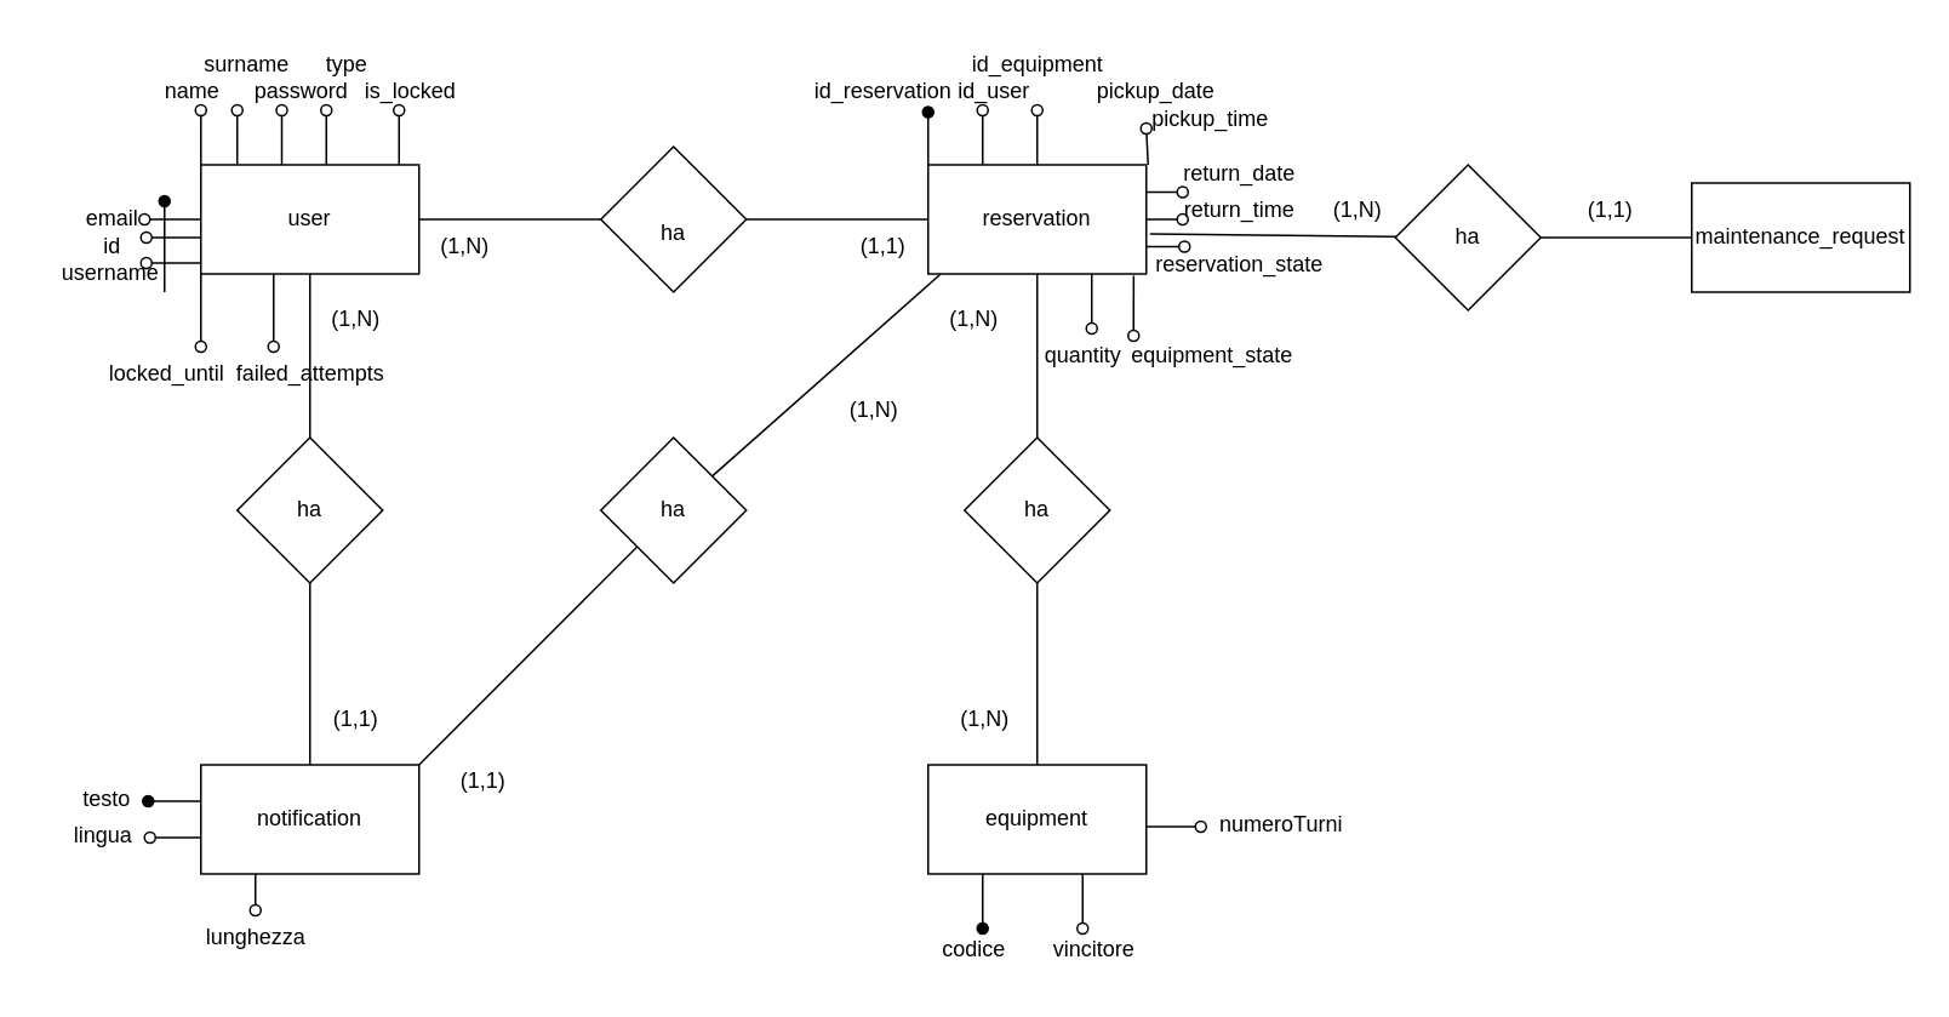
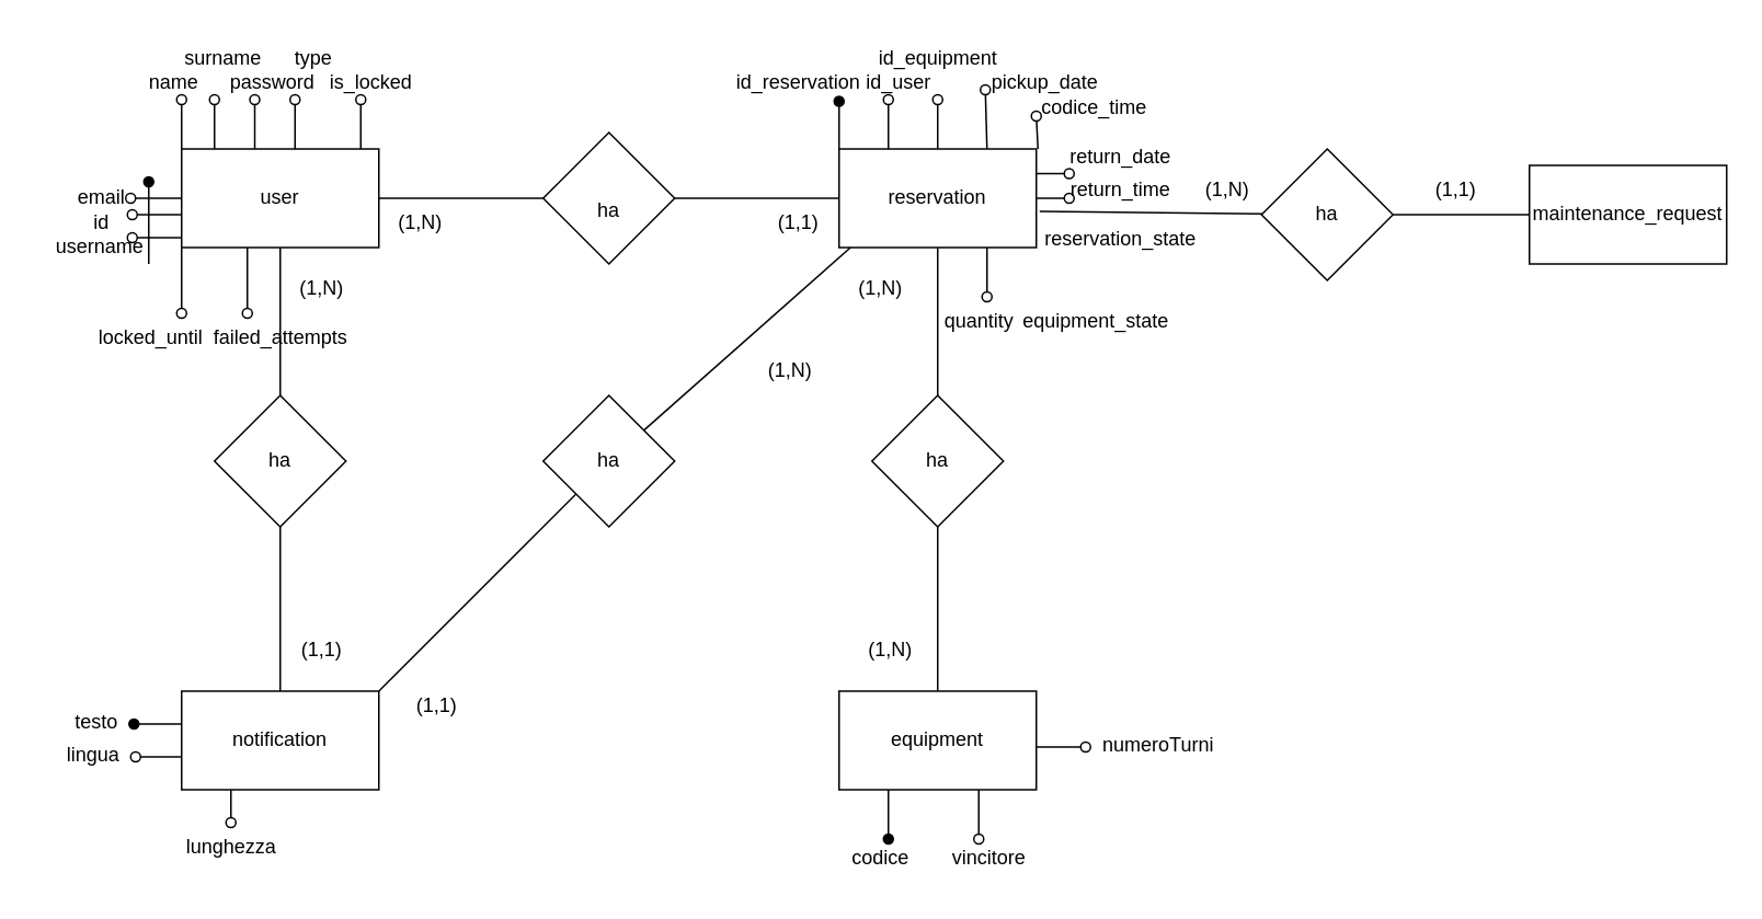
  <mxCell id="0" />
  <mxCell id="1" parent="0" />
  <mxCell id="2" value="user" style="rounded=0;whiteSpace=wrap;html=1;" parent="1" vertex="1"><mxGeometry x="110" y="90" width="120" height="60" as="geometry" /></mxCell>
  <mxCell id="3" value="&lt;div&gt;&lt;br&gt;&lt;/div&gt;&lt;div&gt;ha&lt;/div&gt;" style="rhombus;whiteSpace=wrap;html=1;" parent="1" vertex="1"><mxGeometry x="330" y="80" width="80" height="80" as="geometry" /></mxCell>
  <mxCell id="4" value="reservation" style="rounded=0;whiteSpace=wrap;html=1;" parent="1" vertex="1"><mxGeometry x="510" y="90" width="120" height="60" as="geometry" /></mxCell>
  <mxCell id="5" value="ha" style="rhombus;whiteSpace=wrap;html=1;" parent="1" vertex="1"><mxGeometry x="130" y="240" width="80" height="80" as="geometry" /></mxCell>
  <mxCell id="6" value="notification" style="rounded=0;whiteSpace=wrap;html=1;" parent="1" vertex="1"><mxGeometry x="110" y="420" width="120" height="60" as="geometry" /></mxCell>
  <mxCell id="7" value="ha" style="rhombus;whiteSpace=wrap;html=1;" parent="1" vertex="1"><mxGeometry x="530" y="240" width="80" height="80" as="geometry" /></mxCell>
  <mxCell id="8" value="equipment" style="rounded=0;whiteSpace=wrap;html=1;" parent="1" vertex="1"><mxGeometry x="510" y="420" width="120" height="60" as="geometry" /></mxCell>
  <mxCell id="9" value="" style="endArrow=none;html=1;rounded=0;exitX=1;exitY=0.5;exitDx=0;exitDy=0;" parent="1" source="2" target="3" edge="1"><mxGeometry width="50" height="50" relative="1" as="geometry"><mxPoint x="350" y="460" as="sourcePoint" /><mxPoint x="400" y="410" as="targetPoint" /></mxGeometry></mxCell>
  <mxCell id="10" value="" style="endArrow=none;html=1;rounded=0;entryX=1;entryY=0.5;entryDx=0;entryDy=0;exitX=0;exitY=0.5;exitDx=0;exitDy=0;" parent="1" source="4" target="3" edge="1"><mxGeometry width="50" height="50" relative="1" as="geometry"><mxPoint x="350" y="460" as="sourcePoint" /><mxPoint x="400" y="410" as="targetPoint" /></mxGeometry></mxCell>
  <mxCell id="11" value="" style="endArrow=none;html=1;rounded=0;entryX=0.5;entryY=1;entryDx=0;entryDy=0;exitX=0.5;exitY=0;exitDx=0;exitDy=0;" parent="1" source="7" target="4" edge="1"><mxGeometry width="50" height="50" relative="1" as="geometry"><mxPoint x="520" y="130" as="sourcePoint" /><mxPoint x="420" y="130" as="targetPoint" /></mxGeometry></mxCell>
  <mxCell id="12" value="" style="endArrow=none;html=1;rounded=0;exitX=0.5;exitY=0;exitDx=0;exitDy=0;" parent="1" source="8" target="7" edge="1"><mxGeometry width="50" height="50" relative="1" as="geometry"><mxPoint x="530" y="140" as="sourcePoint" /><mxPoint x="430" y="140" as="targetPoint" /></mxGeometry></mxCell>
  <mxCell id="13" value="" style="endArrow=none;html=1;rounded=0;exitX=0.5;exitY=0;exitDx=0;exitDy=0;" parent="1" source="6" target="5" edge="1"><mxGeometry width="50" height="50" relative="1" as="geometry"><mxPoint x="560" y="170" as="sourcePoint" /><mxPoint x="460" y="170" as="targetPoint" /></mxGeometry></mxCell>
  <mxCell id="14" value="" style="endArrow=none;html=1;rounded=0;entryX=0.5;entryY=0;entryDx=0;entryDy=0;exitX=0.5;exitY=1;exitDx=0;exitDy=0;" parent="1" source="2" target="5" edge="1"><mxGeometry width="50" height="50" relative="1" as="geometry"><mxPoint x="570" y="180" as="sourcePoint" /><mxPoint x="470" y="180" as="targetPoint" /></mxGeometry></mxCell>
  <mxCell id="15" value="name" style="text;html=1;align=center;verticalAlign=middle;resizable=0;points=[];autosize=1;strokeColor=none;fillColor=none;" parent="1" vertex="1"><mxGeometry x="80" y="35" width="50" height="30" as="geometry" /></mxCell>
  <mxCell id="16" value="password" style="text;html=1;align=center;verticalAlign=middle;resizable=0;points=[];autosize=1;strokeColor=none;fillColor=none;" parent="1" vertex="1"><mxGeometry x="130" y="35" width="70" height="30" as="geometry" /></mxCell>
  <mxCell id="17" value="type" style="text;html=1;align=center;verticalAlign=middle;resizable=0;points=[];autosize=1;strokeColor=none;fillColor=none;" parent="1" vertex="1"><mxGeometry x="165" y="20" width="50" height="30" as="geometry" /></mxCell>
  <mxCell id="18" value="email" style="text;html=1;align=center;verticalAlign=middle;resizable=0;points=[];autosize=1;strokeColor=none;fillColor=none;" parent="1" vertex="1"><mxGeometry x="36" y="105" width="50" height="30" as="geometry" /></mxCell>
  <mxCell id="19" value="id" style="text;html=1;align=center;verticalAlign=middle;resizable=0;points=[];autosize=1;strokeColor=none;fillColor=none;" parent="1" vertex="1"><mxGeometry x="46" y="120" width="30" height="30" as="geometry" /></mxCell>
  <mxCell id="20" value="surname" style="text;html=1;align=center;verticalAlign=middle;resizable=0;points=[];autosize=1;strokeColor=none;fillColor=none;" parent="1" vertex="1"><mxGeometry x="100" y="20" width="70" height="30" as="geometry" /></mxCell>
  <mxCell id="21" value="testo" style="text;html=1;align=center;verticalAlign=middle;resizable=0;points=[];autosize=1;strokeColor=none;fillColor=none;" parent="1" vertex="1"><mxGeometry x="33" y="424" width="50" height="30" as="geometry" /></mxCell>
  <mxCell id="22" value="lingua" style="text;html=1;align=center;verticalAlign=middle;resizable=0;points=[];autosize=1;strokeColor=none;fillColor=none;" parent="1" vertex="1"><mxGeometry x="26" y="444" width="60" height="30" as="geometry" /></mxCell>
  <mxCell id="23" value="lunghezza" style="text;html=1;align=center;verticalAlign=middle;resizable=0;points=[];autosize=1;strokeColor=none;fillColor=none;" parent="1" vertex="1"><mxGeometry x="100" y="500" width="80" height="30" as="geometry" /></mxCell>
  <mxCell id="24" value="codice" style="text;html=1;align=center;verticalAlign=middle;resizable=0;points=[];autosize=1;strokeColor=none;fillColor=none;" parent="1" vertex="1"><mxGeometry x="505" y="507" width="60" height="30" as="geometry" /></mxCell>
  <mxCell id="25" value="vincitore" style="text;html=1;align=center;verticalAlign=middle;resizable=0;points=[];autosize=1;strokeColor=none;fillColor=none;" parent="1" vertex="1"><mxGeometry x="566" y="507" width="70" height="30" as="geometry" /></mxCell>
  <mxCell id="26" value="numeroTurni" style="text;html=1;align=center;verticalAlign=middle;resizable=0;points=[];autosize=1;strokeColor=none;fillColor=none;" parent="1" vertex="1"><mxGeometry x="659" y="438" width="90" height="30" as="geometry" /></mxCell>
  <mxCell id="27" value="id_user" style="text;html=1;align=center;verticalAlign=middle;resizable=0;points=[];autosize=1;strokeColor=none;fillColor=none;" parent="1" vertex="1"><mxGeometry x="516" y="35" width="60" height="30" as="geometry" /></mxCell>
  <mxCell id="28" value="id_reservation" style="text;html=1;align=center;verticalAlign=middle;resizable=0;points=[];autosize=1;strokeColor=none;fillColor=none;" parent="1" vertex="1"><mxGeometry x="435" y="35" width="100" height="30" as="geometry" /></mxCell>
  <mxCell id="29" value="(1,N)" style="text;html=1;align=center;verticalAlign=middle;resizable=0;points=[];autosize=1;strokeColor=none;fillColor=none;" parent="1" vertex="1"><mxGeometry x="230" y="120" width="50" height="30" as="geometry" /></mxCell>
  <mxCell id="30" value="" style="endArrow=none;html=1;rounded=0;startArrow=oval;startFill=0;entryX=0.25;entryY=0;entryDx=0;entryDy=0;" parent="1" edge="1"><mxGeometry width="50" height="50" relative="1" as="geometry"><mxPoint x="130" y="60" as="sourcePoint" /><mxPoint x="130" y="90" as="targetPoint" /></mxGeometry></mxCell>
  <mxCell id="31" value="" style="endArrow=none;html=1;rounded=0;startArrow=oval;startFill=0;" parent="1" edge="1"><mxGeometry width="50" height="50" relative="1" as="geometry"><mxPoint x="154.5" y="60" as="sourcePoint" /><mxPoint x="154.5" y="90" as="targetPoint" /></mxGeometry></mxCell>
  <mxCell id="32" value="" style="endArrow=none;html=1;rounded=0;startArrow=oval;startFill=0;entryX=0.25;entryY=0;entryDx=0;entryDy=0;" parent="1" edge="1"><mxGeometry width="50" height="50" relative="1" as="geometry"><mxPoint x="179" y="60" as="sourcePoint" /><mxPoint x="179" y="90" as="targetPoint" /></mxGeometry></mxCell>
  <mxCell id="33" value="" style="endArrow=none;html=1;rounded=0;startArrow=oval;startFill=0;entryX=0.25;entryY=0;entryDx=0;entryDy=0;" parent="1" edge="1"><mxGeometry width="50" height="50" relative="1" as="geometry"><mxPoint x="110" y="60" as="sourcePoint" /><mxPoint x="110" y="90" as="targetPoint" /></mxGeometry></mxCell>
  <mxCell id="34" value="" style="endArrow=none;html=1;rounded=0;startArrow=oval;startFill=0;entryX=0;entryY=0.5;entryDx=0;entryDy=0;" parent="1" target="2" edge="1"><mxGeometry width="50" height="50" relative="1" as="geometry"><mxPoint x="79" y="120" as="sourcePoint" /><mxPoint x="180" y="130" as="targetPoint" /></mxGeometry></mxCell>
  <mxCell id="35" value="" style="endArrow=none;html=1;rounded=0;startArrow=oval;startFill=1;" parent="1" edge="1"><mxGeometry width="50" height="50" relative="1" as="geometry"><mxPoint x="81" y="440" as="sourcePoint" /><mxPoint x="110" y="440" as="targetPoint" /></mxGeometry></mxCell>
  <mxCell id="36" value="" style="endArrow=none;html=1;rounded=0;startArrow=oval;startFill=0;" parent="1" edge="1"><mxGeometry width="50" height="50" relative="1" as="geometry"><mxPoint x="82" y="460" as="sourcePoint" /><mxPoint x="110" y="460" as="targetPoint" /></mxGeometry></mxCell>
  <mxCell id="37" value="" style="endArrow=none;html=1;rounded=0;startArrow=oval;startFill=0;entryX=0.25;entryY=1;entryDx=0;entryDy=0;" parent="1" target="6" edge="1"><mxGeometry width="50" height="50" relative="1" as="geometry"><mxPoint x="140" y="500" as="sourcePoint" /><mxPoint x="120" y="450" as="targetPoint" /></mxGeometry></mxCell>
  <mxCell id="38" value="" style="endArrow=none;html=1;rounded=0;startArrow=oval;startFill=1;entryX=0.113;entryY=1;entryDx=0;entryDy=0;entryPerimeter=0;" parent="1" edge="1"><mxGeometry width="50" height="50" relative="1" as="geometry"><mxPoint x="540" y="510" as="sourcePoint" /><mxPoint x="540" y="480" as="targetPoint" /></mxGeometry></mxCell>
  <mxCell id="39" value="" style="endArrow=none;html=1;rounded=0;startArrow=oval;startFill=0;entryX=0.113;entryY=1;entryDx=0;entryDy=0;entryPerimeter=0;" parent="1" edge="1"><mxGeometry width="50" height="50" relative="1" as="geometry"><mxPoint x="595" y="510" as="sourcePoint" /><mxPoint x="595" y="480" as="targetPoint" /></mxGeometry></mxCell>
  <mxCell id="40" value="" style="endArrow=none;html=1;rounded=0;startArrow=oval;startFill=0;entryX=1;entryY=0.75;entryDx=0;entryDy=0;" parent="1" edge="1"><mxGeometry width="50" height="50" relative="1" as="geometry"><mxPoint x="660" y="454" as="sourcePoint" /><mxPoint x="630" y="454" as="targetPoint" /></mxGeometry></mxCell>
  <mxCell id="41" value="" style="endArrow=none;html=1;rounded=0;startArrow=oval;startFill=0;entryX=0.25;entryY=0;entryDx=0;entryDy=0;" parent="1" target="4" edge="1"><mxGeometry width="50" height="50" relative="1" as="geometry"><mxPoint x="540" y="60" as="sourcePoint" /><mxPoint x="530" y="87" as="targetPoint" /></mxGeometry></mxCell>
  <mxCell id="42" value="" style="endArrow=none;html=1;rounded=0;startArrow=oval;startFill=1;entryX=0;entryY=0;entryDx=0;entryDy=0;" parent="1" target="4" edge="1"><mxGeometry width="50" height="50" relative="1" as="geometry"><mxPoint x="510" y="61" as="sourcePoint" /><mxPoint x="540" y="97" as="targetPoint" /></mxGeometry></mxCell>
  <mxCell id="43" value="(1,N)" style="text;html=1;align=center;verticalAlign=middle;resizable=0;points=[];autosize=1;strokeColor=none;fillColor=none;" parent="1" vertex="1"><mxGeometry x="170" y="160" width="50" height="30" as="geometry" /></mxCell>
  <mxCell id="44" value="(1,1)" style="text;html=1;align=center;verticalAlign=middle;resizable=0;points=[];autosize=1;strokeColor=none;fillColor=none;" parent="1" vertex="1"><mxGeometry x="170" y="380" width="50" height="30" as="geometry" /></mxCell>
  <mxCell id="45" value="(1,1)" style="text;html=1;align=center;verticalAlign=middle;resizable=0;points=[];autosize=1;strokeColor=none;fillColor=none;" parent="1" vertex="1"><mxGeometry x="240" y="414" width="50" height="30" as="geometry" /></mxCell>
  <mxCell id="46" value="(1,N)" style="text;html=1;align=center;verticalAlign=middle;resizable=0;points=[];autosize=1;strokeColor=none;fillColor=none;" parent="1" vertex="1"><mxGeometry x="455" y="210" width="50" height="30" as="geometry" /></mxCell>
  <mxCell id="47" value="(1,N)" style="text;html=1;align=center;verticalAlign=middle;resizable=0;points=[];autosize=1;strokeColor=none;fillColor=none;" parent="1" vertex="1"><mxGeometry x="516" y="380" width="50" height="30" as="geometry" /></mxCell>
  <mxCell id="48" value="(1,N)" style="text;html=1;align=center;verticalAlign=middle;resizable=0;points=[];autosize=1;strokeColor=none;fillColor=none;" parent="1" vertex="1"><mxGeometry x="510" y="160" width="50" height="30" as="geometry" /></mxCell>
  <mxCell id="49" value="(1,1)" style="text;html=1;align=center;verticalAlign=middle;resizable=0;points=[];autosize=1;strokeColor=none;fillColor=none;" parent="1" vertex="1"><mxGeometry x="460" y="120" width="50" height="30" as="geometry" /></mxCell>
  <mxCell id="50" value="maintenance_request" style="rounded=0;whiteSpace=wrap;html=1;" vertex="1" parent="1"><mxGeometry x="930" y="100" width="120" height="60" as="geometry" /></mxCell>
  <mxCell id="51" value="ha" style="rhombus;whiteSpace=wrap;html=1;" vertex="1" parent="1"><mxGeometry x="330" y="240" width="80" height="80" as="geometry" /></mxCell>
  <mxCell id="52" value="" style="endArrow=none;html=1;rounded=0;exitX=1;exitY=0;exitDx=0;exitDy=0;entryX=0;entryY=1;entryDx=0;entryDy=0;" edge="1" parent="1" source="6" target="51"><mxGeometry width="50" height="50" relative="1" as="geometry"><mxPoint x="310" y="460" as="sourcePoint" /><mxPoint x="310" y="360" as="targetPoint" /></mxGeometry></mxCell>
  <mxCell id="53" value="" style="endArrow=none;html=1;rounded=0;entryX=0.058;entryY=1;entryDx=0;entryDy=0;entryPerimeter=0;" edge="1" parent="1" source="51" target="4"><mxGeometry width="50" height="50" relative="1" as="geometry"><mxPoint x="410" y="430" as="sourcePoint" /><mxPoint x="410" y="330" as="targetPoint" /></mxGeometry></mxCell>
  <mxCell id="54" value="" style="endArrow=none;html=1;rounded=0;startArrow=oval;startFill=0;entryX=0;entryY=0.25;entryDx=0;entryDy=0;" edge="1" parent="1"><mxGeometry width="50" height="50" relative="1" as="geometry"><mxPoint x="80" y="144" as="sourcePoint" /><mxPoint x="110" y="144" as="targetPoint" /></mxGeometry></mxCell>
  <mxCell id="55" value="" style="endArrow=none;html=1;rounded=0;startArrow=oval;startFill=1;" edge="1" parent="1"><mxGeometry width="50" height="50" relative="1" as="geometry"><mxPoint x="90" y="110" as="sourcePoint" /><mxPoint x="90" y="160" as="targetPoint" /></mxGeometry></mxCell>
  <mxCell id="56" value="" style="endArrow=none;html=1;rounded=0;startArrow=oval;startFill=0;entryX=0;entryY=0.25;entryDx=0;entryDy=0;" edge="1" parent="1"><mxGeometry width="50" height="50" relative="1" as="geometry"><mxPoint x="80" y="130" as="sourcePoint" /><mxPoint x="110" y="130" as="targetPoint" /></mxGeometry></mxCell>
  <mxCell id="57" value="username" style="text;html=1;align=center;verticalAlign=middle;resizable=0;points=[];autosize=1;strokeColor=none;fillColor=none;" vertex="1" parent="1"><mxGeometry y="135" width="80" height="30" as="geometry" x="20" /></mxCell>
  <mxCell id="58" value="" style="endArrow=none;html=1;rounded=0;startArrow=oval;startFill=0;entryX=0.25;entryY=0;entryDx=0;entryDy=0;" edge="1" parent="1"><mxGeometry width="50" height="50" relative="1" as="geometry"><mxPoint x="219" y="60" as="sourcePoint" /><mxPoint x="219" y="90" as="targetPoint" /></mxGeometry></mxCell>
  <mxCell id="59" value="is_locked" style="text;html=1;align=center;verticalAlign=middle;resizable=0;points=[];autosize=1;strokeColor=none;fillColor=none;" vertex="1" parent="1"><mxGeometry x="190" y="35" width="70" height="30" as="geometry" /></mxCell>
  <mxCell id="60" value="" style="endArrow=none;html=1;rounded=0;startArrow=oval;startFill=0;" edge="1" parent="1"><mxGeometry width="50" height="50" relative="1" as="geometry"><mxPoint x="110" y="190" as="sourcePoint" /><mxPoint x="110" y="150" as="targetPoint" /></mxGeometry></mxCell>
  <mxCell id="61" value="locked_until" style="text;html=1;align=center;verticalAlign=middle;resizable=0;points=[];autosize=1;strokeColor=none;fillColor=none;" vertex="1" parent="1"><mxGeometry x="46" y="190" width="90" height="30" as="geometry" /></mxCell>
  <mxCell id="62" value="" style="endArrow=none;html=1;rounded=0;startArrow=oval;startFill=0;" edge="1" parent="1"><mxGeometry width="50" height="50" relative="1" as="geometry"><mxPoint x="150" y="190" as="sourcePoint" /><mxPoint x="150" y="150" as="targetPoint" /></mxGeometry></mxCell>
  <mxCell id="63" value="failed_attempts" style="text;html=1;align=center;verticalAlign=middle;resizable=0;points=[];autosize=1;strokeColor=none;fillColor=none;" vertex="1" parent="1"><mxGeometry x="120" y="190" width="100" height="30" as="geometry" /></mxCell>
  <mxCell id="64" value="" style="endArrow=none;html=1;rounded=0;startArrow=oval;startFill=0;entryX=0.5;entryY=0;entryDx=0;entryDy=0;" edge="1" parent="1" target="4"><mxGeometry width="50" height="50" relative="1" as="geometry"><mxPoint x="570" y="60" as="sourcePoint" /><mxPoint x="600" y="100" as="targetPoint" /></mxGeometry></mxCell>
  <mxCell id="65" value="id_equipment" style="text;html=1;align=center;verticalAlign=middle;resizable=0;points=[];autosize=1;strokeColor=none;fillColor=none;" vertex="1" parent="1"><mxGeometry x="520" y="20" width="100" height="30" as="geometry" /></mxCell>
+ <mxCell id="66" value="" style="endArrow=none;html=1;rounded=0;startArrow=oval;startFill=0;entryX=0.75;entryY=0;entryDx=0;entryDy=0;exitX=0.79;exitY=1.133;exitDx=0;exitDy=0;exitPerimeter=0;" edge="1" parent="1" source="65" target="4"><mxGeometry width="50" height="50" relative="1" as="geometry"><mxPoint x="660" y="60" as="sourcePoint" /><mxPoint x="660" y="90" as="targetPoint" /></mxGeometry></mxCell>
  <mxCell id="67" value="pickup_date" style="text;html=1;align=center;verticalAlign=middle;resizable=0;points=[];autosize=1;strokeColor=none;fillColor=none;" vertex="1" parent="1"><mxGeometry x="590" y="35" width="90" height="30" as="geometry" /></mxCell>
  <mxCell id="68" value="" style="endArrow=none;html=1;rounded=0;startArrow=oval;startFill=0;" edge="1" parent="1"><mxGeometry width="50" height="50" relative="1" as="geometry"><mxPoint x="630" y="70" as="sourcePoint" /><mxPoint x="631" y="90" as="targetPoint" /></mxGeometry></mxCell>
- <mxCell id="69" value="pickup_time" style="text;html=1;align=center;verticalAlign=middle;resizable=0;points=[];autosize=1;strokeColor=none;fillColor=none;" vertex="1" parent="1"><mxGeometry x="620" y="50" width="90" height="30" as="geometry" /></mxCell>
+ <mxCell id="69" value="codice_time" style="text;html=1;align=center;verticalAlign=middle;resizable=0;points=[];autosize=1;strokeColor=none;fillColor=none;" vertex="1" parent="1"><mxGeometry x="620" y="50" width="90" height="30" as="geometry" /></mxCell>
  <mxCell id="70" value="" style="endArrow=none;html=1;rounded=0;startArrow=oval;startFill=0;entryX=1;entryY=0.25;entryDx=0;entryDy=0;" edge="1" parent="1" target="4"><mxGeometry width="50" height="50" relative="1" as="geometry"><mxPoint x="650" y="105" as="sourcePoint" /><mxPoint x="641" y="146" as="targetPoint" /></mxGeometry></mxCell>
  <mxCell id="71" value="return_date" style="text;html=1;align=center;verticalAlign=middle;resizable=0;points=[];autosize=1;strokeColor=none;fillColor=none;" vertex="1" parent="1"><mxGeometry x="641" y="80" width="80" height="30" as="geometry" /></mxCell>
  <mxCell id="72" value="" style="endArrow=none;html=1;rounded=0;startArrow=oval;startFill=0;entryX=1;entryY=0.5;entryDx=0;entryDy=0;" edge="1" parent="1" target="4"><mxGeometry width="50" height="50" relative="1" as="geometry"><mxPoint x="650" y="120" as="sourcePoint" /><mxPoint x="660" y="150" as="targetPoint" /></mxGeometry></mxCell>
  <mxCell id="73" value="return_time" style="text;html=1;align=center;verticalAlign=middle;resizable=0;points=[];autosize=1;strokeColor=none;fillColor=none;" vertex="1" parent="1"><mxGeometry x="641" y="100" width="80" height="30" as="geometry" /></mxCell>
- <mxCell id="74" value="" style="endArrow=none;html=1;rounded=0;startArrow=oval;startFill=0;entryX=1;entryY=0.75;entryDx=0;entryDy=0;exitX=0.125;exitY=1.167;exitDx=0;exitDy=0;exitPerimeter=0;" edge="1" parent="1" source="73" target="4"><mxGeometry width="50" height="50" relative="1" as="geometry"><mxPoint x="630" y="210" as="sourcePoint" /><mxPoint x="610" y="210" as="targetPoint" /></mxGeometry></mxCell>
  <mxCell id="75" value="reservation_state" style="text;html=1;align=center;verticalAlign=middle;resizable=0;points=[];autosize=1;strokeColor=none;fillColor=none;" vertex="1" parent="1"><mxGeometry x="621" y="130" width="120" height="30" as="geometry" /></mxCell>
  <mxCell id="76" value="" style="endArrow=none;html=1;rounded=0;startArrow=oval;startFill=0;entryX=0.75;entryY=1;entryDx=0;entryDy=0;" edge="1" parent="1" target="4"><mxGeometry width="50" height="50" relative="1" as="geometry"><mxPoint x="600" y="180" as="sourcePoint" /><mxPoint x="520" y="240" as="targetPoint" /></mxGeometry></mxCell>
  <mxCell id="77" value="quantity" style="text;html=1;align=center;verticalAlign=middle;resizable=0;points=[];autosize=1;strokeColor=none;fillColor=none;" vertex="1" parent="1"><mxGeometry x="560" y="180" width="70" height="30" as="geometry" /></mxCell>
- <mxCell id="78" value="" style="endArrow=none;html=1;rounded=0;startArrow=oval;startFill=0;entryX=0.017;entryY=0.7;entryDx=0;entryDy=0;entryPerimeter=0;exitX=0.9;exitY=0.133;exitDx=0;exitDy=0;exitPerimeter=0;" edge="1" parent="1" source="77" target="75"><mxGeometry width="50" height="50" relative="1" as="geometry"><mxPoint x="650" y="220" as="sourcePoint" /><mxPoint x="650" y="190" as="targetPoint" /></mxGeometry></mxCell>
  <mxCell id="79" value="equipment_state" style="text;html=1;align=center;verticalAlign=middle;resizable=0;points=[];autosize=1;strokeColor=none;fillColor=none;" vertex="1" parent="1"><mxGeometry x="611" y="180" width="110" height="30" as="geometry" /></mxCell>
  <mxCell id="80" value="" style="endArrow=none;html=1;rounded=0;entryX=0.092;entryY=-0.067;entryDx=0;entryDy=0;entryPerimeter=0;" edge="1" parent="1" source="82" target="75"><mxGeometry width="50" height="50" relative="1" as="geometry"><mxPoint x="690" y="381" as="sourcePoint" /><mxPoint x="630" y="150" as="targetPoint" /></mxGeometry></mxCell>
  <mxCell id="81" value="" style="endArrow=none;html=1;rounded=0;" edge="1" parent="1" source="50" target="82"><mxGeometry width="50" height="50" relative="1" as="geometry"><mxPoint x="890" y="130" as="sourcePoint" /><mxPoint x="632" y="128" as="targetPoint" /></mxGeometry></mxCell>
  <mxCell id="82" value="ha" style="rhombus;whiteSpace=wrap;html=1;" vertex="1" parent="1"><mxGeometry x="767" y="90" width="80" height="80" as="geometry" /></mxCell>
  <mxCell id="83" value="(1,N)" style="text;html=1;align=center;verticalAlign=middle;resizable=0;points=[];autosize=1;strokeColor=none;fillColor=none;" vertex="1" parent="1"><mxGeometry x="721" y="100" width="50" height="30" as="geometry" /></mxCell>
  <mxCell id="84" value="(1,1)" style="text;html=1;align=center;verticalAlign=middle;resizable=0;points=[];autosize=1;strokeColor=none;fillColor=none;" vertex="1" parent="1"><mxGeometry x="860" y="100" width="50" height="30" as="geometry" /></mxCell>
